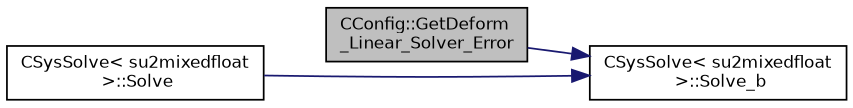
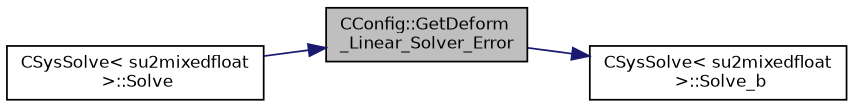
  digraph {
    rankdir=RL
    node [color=black fillcolor=white fontname=Helvetica fontsize=10 shape=record style=filled]
    edge [color=midnightblue dir=back fontname=Helvetica fontsize=10 labelfontname=Helvetica labelfontsize=10 style=solid]
    n1 [fillcolor=grey75 fontcolor=black height=0.2 label="CConfig::GetDeform\l_Linear_Solver_Error" width=0.4]
    n2 [height=0.2 label="CSysSolve\< su2mixedfloat\l \>::Solve" width=0.4]
    n3 [height=0.2 label="CSysSolve\< su2mixedfloat\l \>::Solve_b" width=0.4]
-   n3 -> n2
+   n1 -> n2
    n3 -> n1
  }
